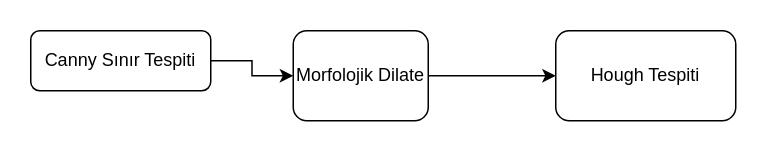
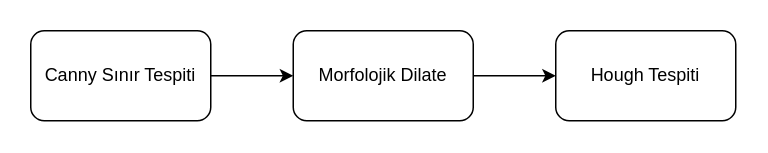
  <mxCell id="0" />
  <mxCell id="1" parent="0" />
  <mxCell id="2" value="" style="edgeStyle=orthogonalEdgeStyle;rounded=0;orthogonalLoop=1;jettySize=auto;html=1;" parent="1" source="3" target="5" edge="1"><mxGeometry relative="1" as="geometry" /></mxCell>
- <mxCell id="3" value="Canny Sınır Tespiti" style="rounded=1;whiteSpace=wrap;html=1;" parent="1" vertex="1"><mxGeometry x="20" y="20" width="120" height="40" as="geometry" /></mxCell>
+ <mxCell id="3" value="Canny Sınır Tespiti" style="rounded=1;whiteSpace=wrap;html=1;" parent="1" vertex="1"><mxGeometry x="20" y="20" width="120" height="60" as="geometry" /></mxCell>
  <mxCell id="4" value="" style="edgeStyle=orthogonalEdgeStyle;rounded=0;orthogonalLoop=1;jettySize=auto;html=1;" parent="1" source="5" target="6" edge="1"><mxGeometry relative="1" as="geometry" /></mxCell>
- <mxCell id="5" value="Morfolojik Dilate" style="rounded=1;whiteSpace=wrap;html=1;" parent="1" vertex="1"><mxGeometry x="195" y="20" width="90" height="60" as="geometry" /></mxCell>
+ <mxCell id="5" value="Morfolojik Dilate" style="rounded=1;whiteSpace=wrap;html=1;" parent="1" vertex="1"><mxGeometry x="195" y="20" width="120" height="60" as="geometry" /></mxCell>
  <mxCell id="6" value="Hough Tespiti" style="rounded=1;whiteSpace=wrap;html=1;" parent="1" vertex="1"><mxGeometry x="370" y="20" width="120" height="60" as="geometry" /></mxCell>
